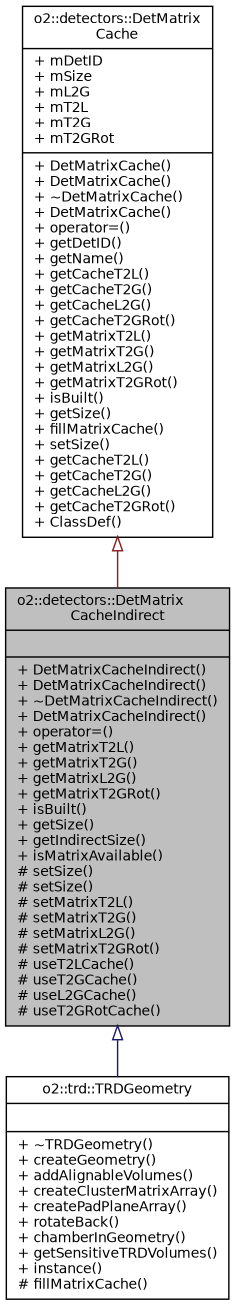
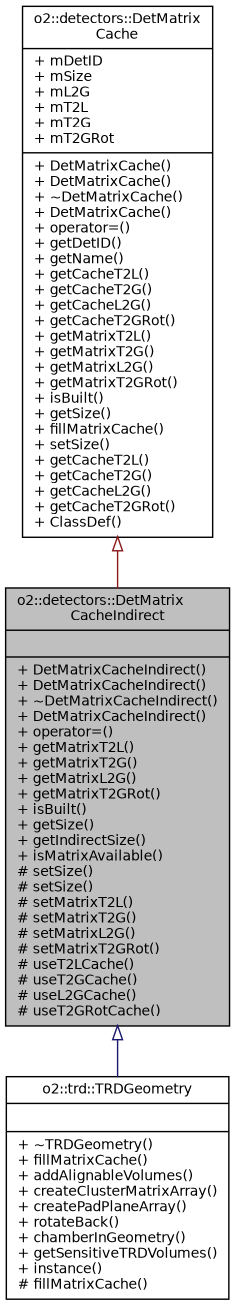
  digraph {
    node [color=black fontname=Helvetica fontsize=10 shape=record]
    edge [arrowtail=onormal dir=back fontname=Helvetica fontsize=10 labelfontname=Helvetica labelfontsize=10 style=solid]
    n1 [fillcolor=grey75 fontcolor=black height=0.2 label="{o2::detectors::DetMatrix\lCacheIndirect\n||+ DetMatrixCacheIndirect()\l+ DetMatrixCacheIndirect()\l+ ~DetMatrixCacheIndirect()\l+ DetMatrixCacheIndirect()\l+ operator=()\l+ getMatrixT2L()\l+ getMatrixT2G()\l+ getMatrixL2G()\l+ getMatrixT2GRot()\l+ isBuilt()\l+ getSize()\l+ getIndirectSize()\l+ isMatrixAvailable()\l# setSize()\l# setSize()\l# setMatrixT2L()\l# setMatrixT2G()\l# setMatrixL2G()\l# setMatrixT2GRot()\l# useT2LCache()\l# useT2GCache()\l# useL2GCache()\l# useT2GRotCache()\l}" style=filled width=0.4]
-   n2 [height=0.2 label="{o2::trd::TRDGeometry\n||+ ~TRDGeometry()\l+ createGeometry()\l+ addAlignableVolumes()\l+ createClusterMatrixArray()\l+ createPadPlaneArray()\l+ rotateBack()\l+ chamberInGeometry()\l+ getSensitiveTRDVolumes()\l+ instance()\l# fillMatrixCache()\l}" width=0.4]
+   n2 [height=0.2 label="{o2::trd::TRDGeometry\n||+ ~TRDGeometry()\l+ fillMatrixCache()\l+ addAlignableVolumes()\l+ createClusterMatrixArray()\l+ createPadPlaneArray()\l+ rotateBack()\l+ chamberInGeometry()\l+ getSensitiveTRDVolumes()\l+ instance()\l# fillMatrixCache()\l}" width=0.4]
    n3 [height=0.2 label="{o2::detectors::DetMatrix\lCache\n|+ mDetID\l+ mSize\l+ mL2G\l+ mT2L\l+ mT2G\l+ mT2GRot\l|+ DetMatrixCache()\l+ DetMatrixCache()\l+ ~DetMatrixCache()\l+ DetMatrixCache()\l+ operator=()\l+ getDetID()\l+ getName()\l+ getCacheT2L()\l+ getCacheT2G()\l+ getCacheL2G()\l+ getCacheT2GRot()\l+ getMatrixT2L()\l+ getMatrixT2G()\l+ getMatrixL2G()\l+ getMatrixT2GRot()\l+ isBuilt()\l+ getSize()\l+ fillMatrixCache()\l+ setSize()\l+ getCacheT2L()\l+ getCacheT2G()\l+ getCacheL2G()\l+ getCacheT2GRot()\l+ ClassDef()\l}" width=0.4]
    n1 -> n2 [color=midnightblue]
    n3 -> n1 [color=firebrick4]
  }
